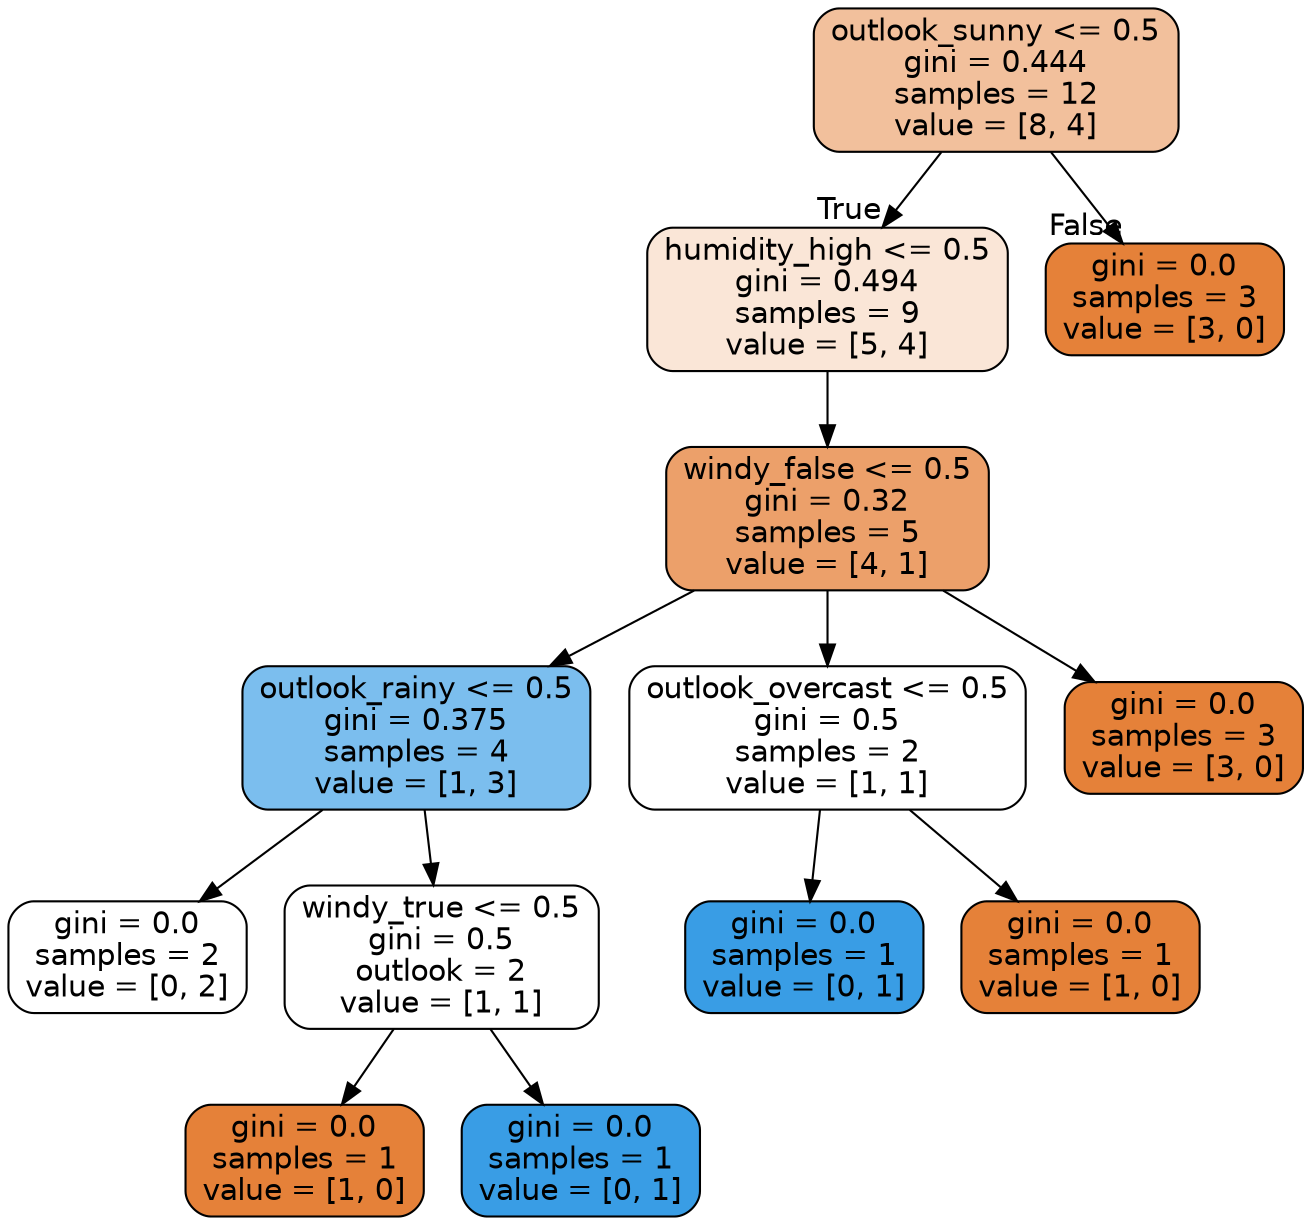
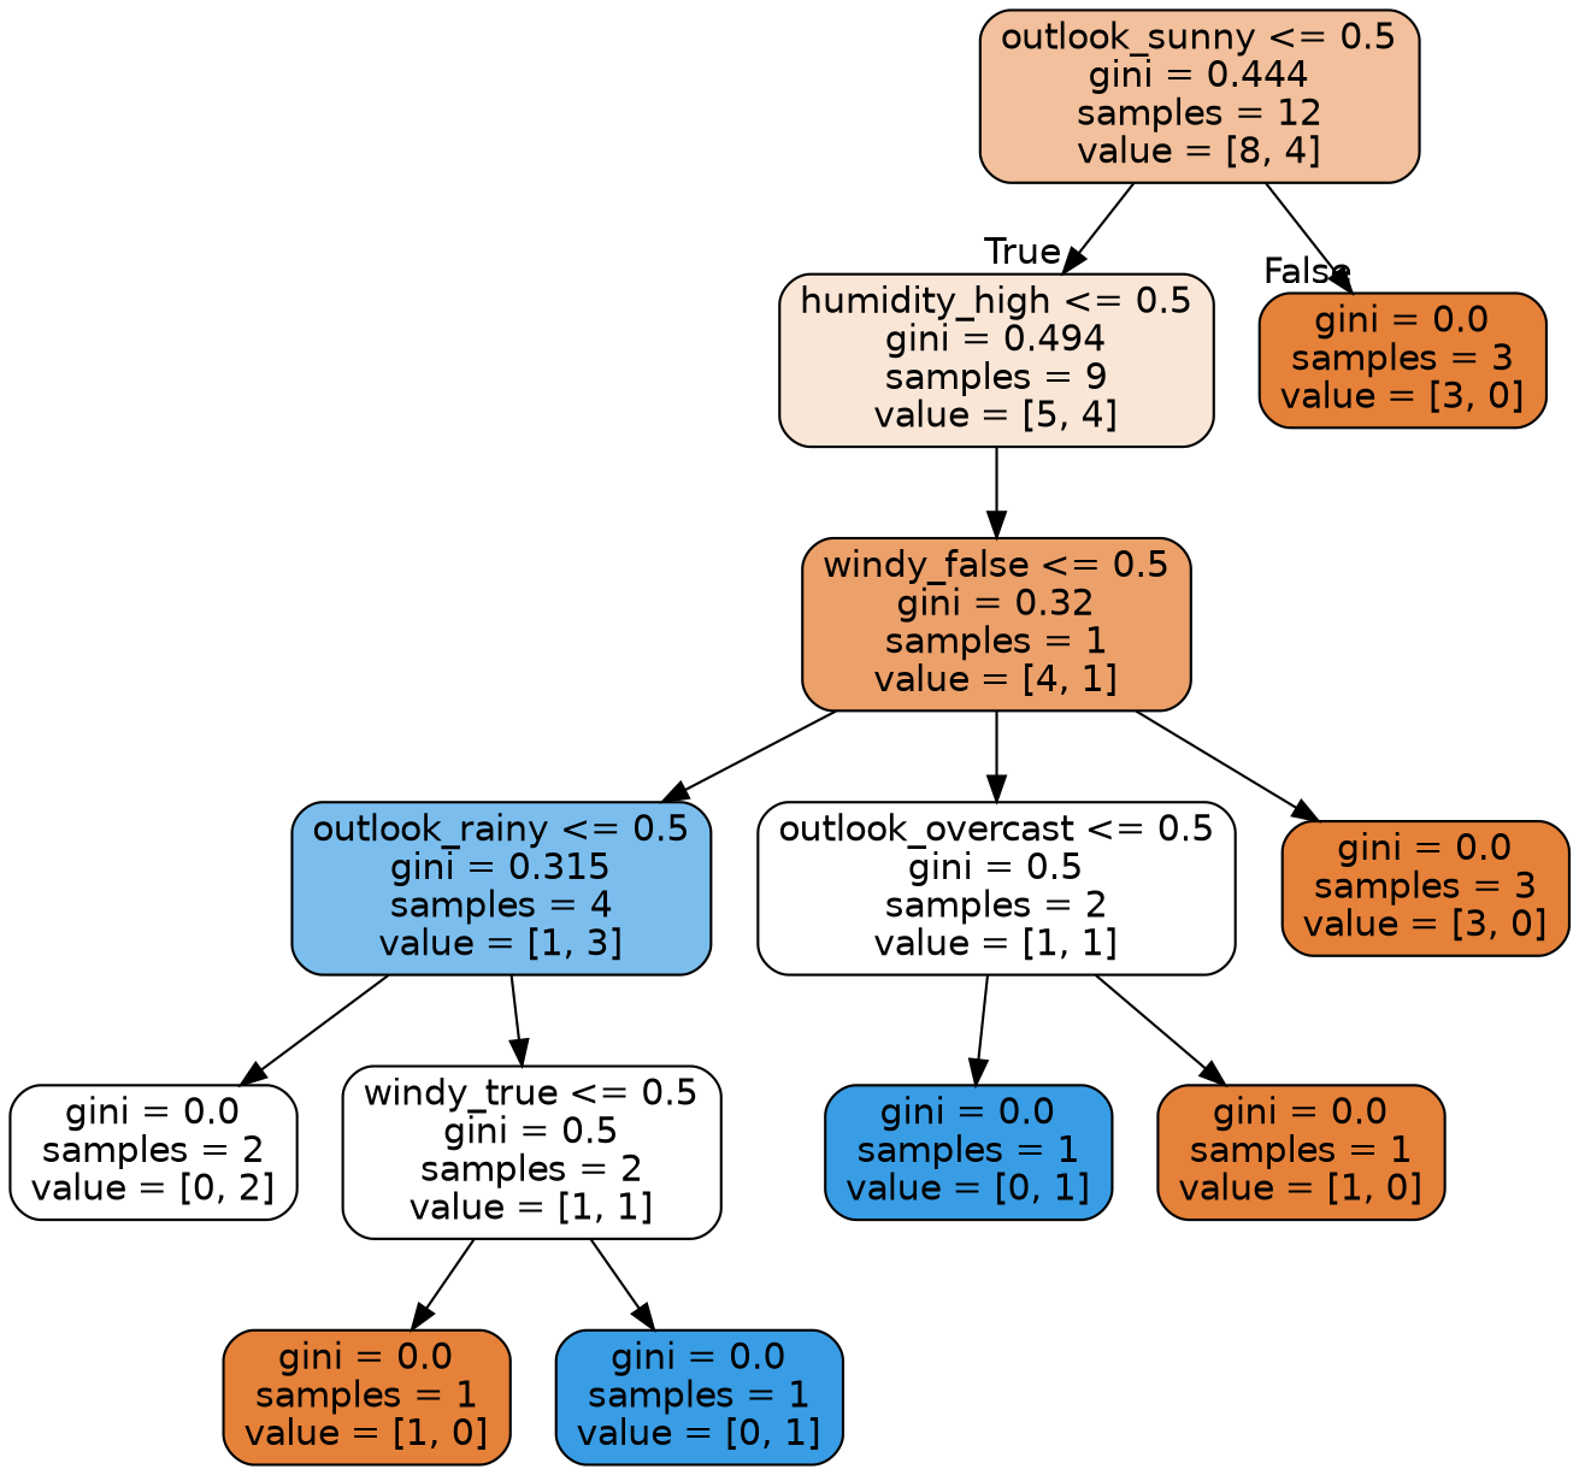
  digraph {
    node [color=black fillcolor="#e58139" fontname=helvetica shape=box style="filled, rounded"]
    edge [fontname=helvetica]
    n1 [fillcolor="#f2c09c" label="outlook_sunny <= 0.5\ngini = 0.444\nsamples = 12\nvalue = [8, 4]"]
    n2 [fillcolor="#fae6d7" label="humidity_high <= 0.5\ngini = 0.494\nsamples = 9\nvalue = [5, 4]"]
    n3 [label="gini = 0.0\nsamples = 3\nvalue = [3, 0]"]
-   n4 [fillcolor="#eca06a" label="windy_false <= 0.5\ngini = 0.32\nsamples = 5\nvalue = [4, 1]"]
-   n5 [fillcolor="#7bbeee" label="outlook_rainy <= 0.5\ngini = 0.375\nsamples = 4\nvalue = [1, 3]"]
+   n4 [fillcolor="#eca06a" label="windy_false <= 0.5\ngini = 0.32\nsamples = 1\nvalue = [4, 1]"]
+   n5 [fillcolor="#7bbeee" label="outlook_rainy <= 0.5\ngini = 0.315\nsamples = 4\nvalue = [1, 3]"]
    n6 [fillcolor="#ffffff" label="gini = 0.0\nsamples = 2\nvalue = [0, 2]"]
-   n7 [fillcolor="#ffffff" label="windy_true <= 0.5\ngini = 0.5\noutlook = 2\nvalue = [1, 1]"]
+   n7 [fillcolor="#ffffff" label="windy_true <= 0.5\ngini = 0.5\nsamples = 2\nvalue = [1, 1]"]
    n8 [fillcolor="#ffffff" label="outlook_overcast <= 0.5\ngini = 0.5\nsamples = 2\nvalue = [1, 1]"]
    n9 [label="gini = 0.0\nsamples = 3\nvalue = [3, 0]"]
    n10 [label="gini = 0.0\nsamples = 1\nvalue = [1, 0]"]
    n11 [fillcolor="#399de5" label="gini = 0.0\nsamples = 1\nvalue = [0, 1]"]
    n12 [fillcolor="#399de5" label="gini = 0.0\nsamples = 1\nvalue = [0, 1]"]
    n13 [label="gini = 0.0\nsamples = 1\nvalue = [1, 0]"]
    n1 -> n2 [headlabel=True labelangle=45 labeldistance=2.5]
    n1 -> n3 [headlabel=False labelangle=-45 labeldistance=2.5]
    n2 -> n4
    n4 -> n5
    n4 -> n8
    n4 -> n9
    n5 -> n6
    n5 -> n7
    n7 -> n10
    n7 -> n11
    n8 -> n12
    n8 -> n13
  }
